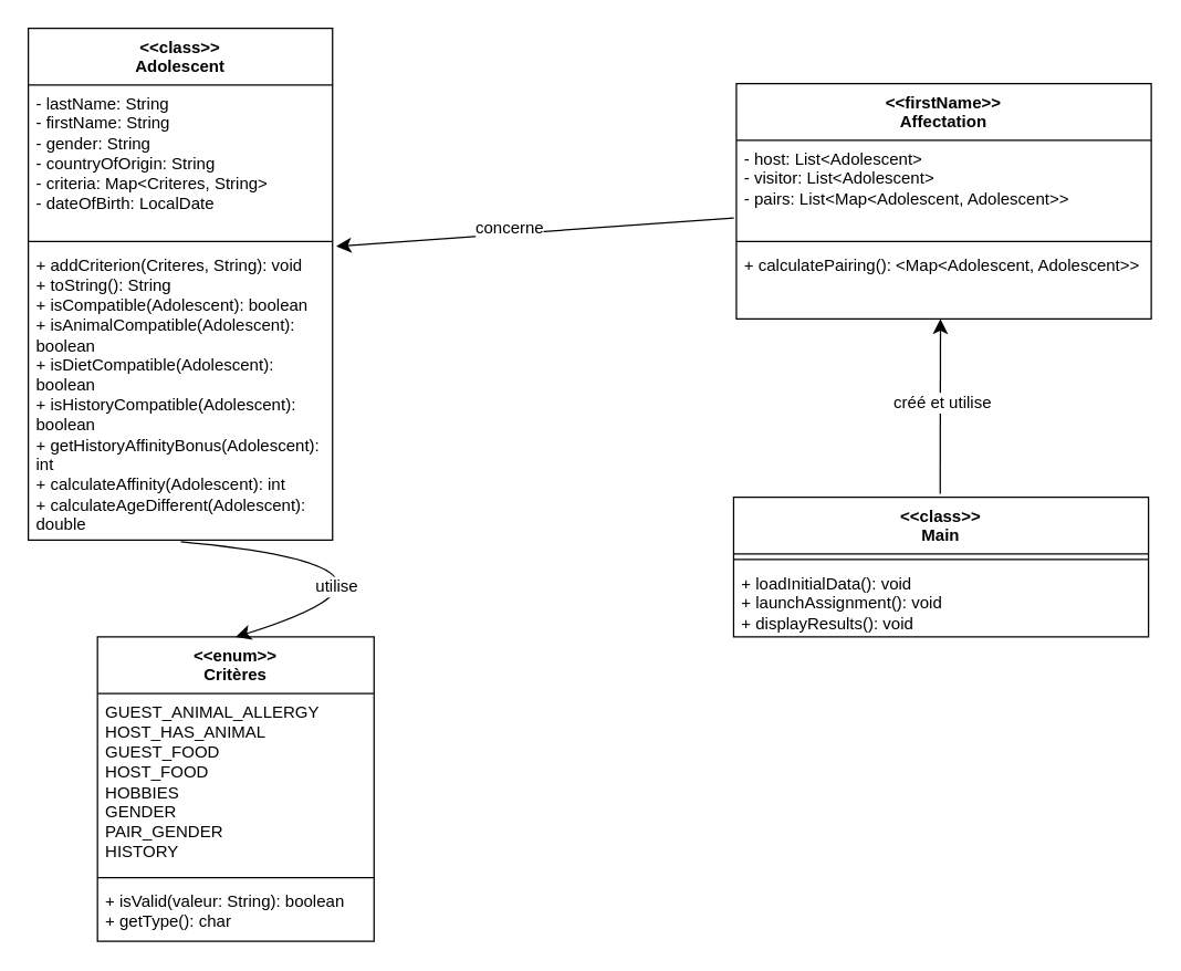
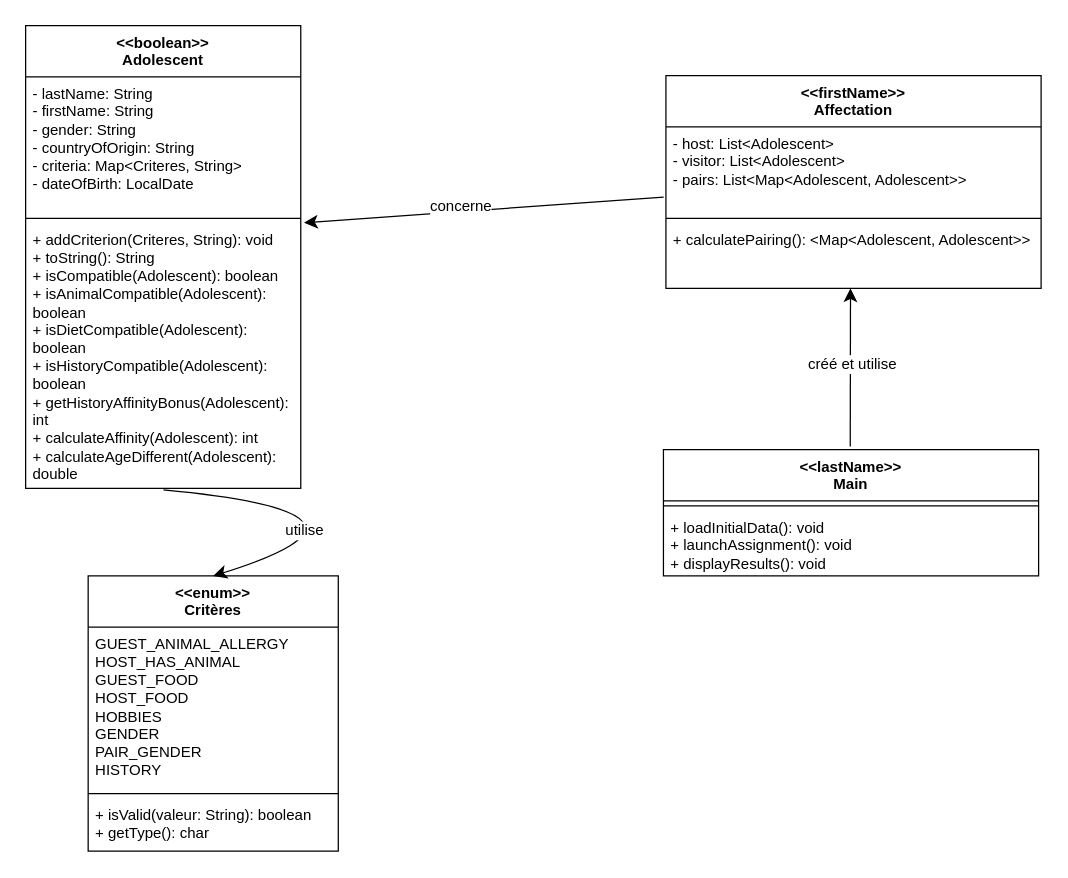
  <mxCell id="0" />
  <mxCell id="1" parent="0" />
  <mxCell id="2" value="&amp;lt;&amp;lt;enum&amp;gt;&amp;gt;&lt;br&gt;Critères" style="swimlane;fontStyle=1;align=center;verticalAlign=top;childLayout=stackLayout;horizontal=1;startSize=41;horizontalStack=0;resizeParent=1;resizeParentMax=0;resizeLast=0;collapsible=1;marginBottom=0;whiteSpace=wrap;html=1;" vertex="1" parent="1"><mxGeometry x="70" y="460" width="200" height="220" as="geometry"><mxRectangle x="400" y="309" width="100" height="30" as="alternateBounds" /></mxGeometry></mxCell>
  <mxCell id="3" value="&lt;div&gt;GUEST_ANIMAL_ALLERGY&lt;br&gt;HOST_HAS_ANIMAL&lt;br&gt;GUEST_FOOD&lt;br&gt;HOST_FOOD&lt;br&gt;HOBBIES&lt;br&gt;GENDER&lt;br&gt;PAIR_GENDER&lt;br&gt;HISTORY&lt;/div&gt;" style="text;strokeColor=none;fillColor=none;align=left;verticalAlign=top;spacingLeft=4;spacingRight=4;overflow=hidden;rotatable=0;points=[[0,0.5],[1,0.5]];portConstraint=eastwest;whiteSpace=wrap;html=1;" vertex="1" parent="2"><mxGeometry y="41" width="200" height="129" as="geometry" /></mxCell>
  <mxCell id="4" value="" style="line;strokeWidth=1;fillColor=none;align=left;verticalAlign=middle;spacingTop=-1;spacingLeft=3;spacingRight=3;rotatable=0;labelPosition=right;points=[];portConstraint=eastwest;strokeColor=inherit;" vertex="1" parent="2"><mxGeometry y="170" width="200" height="8" as="geometry" /></mxCell>
  <mxCell id="5" value="&lt;div&gt;+ isValid(valeur: String): boolean&lt;/div&gt;&lt;div&gt;+ getType(): char&lt;/div&gt;&lt;div&gt;&lt;br&gt;&lt;/div&gt;" style="text;strokeColor=none;fillColor=none;align=left;verticalAlign=top;spacingLeft=4;spacingRight=4;overflow=hidden;rotatable=0;points=[[0,0.5],[1,0.5]];portConstraint=eastwest;whiteSpace=wrap;html=1;" vertex="1" parent="2"><mxGeometry y="178" width="200" height="42" as="geometry" /></mxCell>
- <mxCell id="6" value="&amp;lt;&amp;lt;class&amp;gt;&amp;gt;&lt;br&gt;Adolescent" style="swimlane;fontStyle=1;align=center;verticalAlign=top;childLayout=stackLayout;horizontal=1;startSize=41;horizontalStack=0;resizeParent=1;resizeParentMax=0;resizeLast=0;collapsible=1;marginBottom=0;whiteSpace=wrap;html=1;" vertex="1" parent="1"><mxGeometry x="20" y="20" width="220" height="370" as="geometry"><mxRectangle x="400" y="309" width="100" height="30" as="alternateBounds" /></mxGeometry></mxCell>
+ <mxCell id="6" value="&amp;lt;&amp;lt;boolean&amp;gt;&amp;gt;&lt;br&gt;Adolescent" style="swimlane;fontStyle=1;align=center;verticalAlign=top;childLayout=stackLayout;horizontal=1;startSize=41;horizontalStack=0;resizeParent=1;resizeParentMax=0;resizeLast=0;collapsible=1;marginBottom=0;whiteSpace=wrap;html=1;" vertex="1" parent="1"><mxGeometry x="20" y="20" width="220" height="370" as="geometry"><mxRectangle x="400" y="309" width="100" height="30" as="alternateBounds" /></mxGeometry></mxCell>
  <mxCell id="7" value="&lt;div&gt;- lastName: String&lt;/div&gt;&lt;div&gt;- firstName: String&lt;/div&gt;&lt;div&gt;- gender: String&lt;/div&gt;&lt;div&gt;- countryOfOrigin: String&lt;/div&gt;&lt;div&gt;- criteria: Map&amp;lt;Criteres, String&amp;gt;&lt;/div&gt;&lt;div&gt;- dateOfBirth: LocalDate&lt;/div&gt;" style="text;strokeColor=none;fillColor=none;align=left;verticalAlign=top;spacingLeft=4;spacingRight=4;overflow=hidden;rotatable=0;points=[[0,0.5],[1,0.5]];portConstraint=eastwest;whiteSpace=wrap;html=1;" vertex="1" parent="6"><mxGeometry y="41" width="220" height="109" as="geometry" /></mxCell>
  <mxCell id="8" value="" style="line;strokeWidth=1;fillColor=none;align=left;verticalAlign=middle;spacingTop=-1;spacingLeft=3;spacingRight=3;rotatable=0;labelPosition=right;points=[];portConstraint=eastwest;strokeColor=inherit;" vertex="1" parent="6"><mxGeometry y="150" width="220" height="8" as="geometry" /></mxCell>
  <mxCell id="9" value="&lt;div&gt;+ addCriterion(Criteres, String): void&lt;/div&gt;&lt;div&gt;+ toString(): String&lt;/div&gt;&lt;div&gt;+ isCompatible(Adolescent): boolean&lt;/div&gt;&lt;div&gt;+ isAnimalCompatible(Adolescent): boolean&lt;/div&gt;&lt;div&gt;+ isDietCompatible(Adolescent): boolean&lt;/div&gt;&lt;div&gt;+ isHistoryCompatible(Adolescent): boolean&lt;/div&gt;&lt;div&gt;+ getHistoryAffinityBonus(Adolescent): int&lt;/div&gt;&lt;div&gt;+ calculateAffinity(Adolescent): int&lt;/div&gt;&lt;div&gt;+ calculateAgeDifferent(Adolescent): double&lt;/div&gt;&lt;div&gt;&lt;br&gt;&lt;/div&gt;" style="text;strokeColor=none;fillColor=none;align=left;verticalAlign=top;spacingLeft=4;spacingRight=4;overflow=hidden;rotatable=0;points=[[0,0.5],[1,0.5]];portConstraint=eastwest;whiteSpace=wrap;html=1;" vertex="1" parent="6"><mxGeometry y="158" width="220" height="212" as="geometry" /></mxCell>
  <mxCell id="10" value="&amp;lt;&amp;lt;firstName&amp;gt;&amp;gt;&lt;br&gt;Affectation" style="swimlane;fontStyle=1;align=center;verticalAlign=top;childLayout=stackLayout;horizontal=1;startSize=41;horizontalStack=0;resizeParent=1;resizeParentMax=0;resizeLast=0;collapsible=1;marginBottom=0;whiteSpace=wrap;html=1;" vertex="1" parent="1"><mxGeometry x="532" y="60" width="300" height="170" as="geometry"><mxRectangle x="400" y="309" width="100" height="30" as="alternateBounds" /></mxGeometry></mxCell>
  <mxCell id="11" value="&lt;div&gt;- host: List&amp;lt;Adolescent&amp;gt;&lt;/div&gt;&lt;div&gt;- visitor: List&amp;lt;Adolescent&amp;gt;&lt;/div&gt;- pairs: List&amp;lt;Map&amp;lt;Adolescent, Adolescent&amp;gt;&amp;gt;" style="text;strokeColor=none;fillColor=none;align=left;verticalAlign=top;spacingLeft=4;spacingRight=4;overflow=hidden;rotatable=0;points=[[0,0.5],[1,0.5]];portConstraint=eastwest;whiteSpace=wrap;html=1;" vertex="1" parent="10"><mxGeometry y="41" width="300" height="69" as="geometry" /></mxCell>
  <mxCell id="12" value="" style="line;strokeWidth=1;fillColor=none;align=left;verticalAlign=middle;spacingTop=-1;spacingLeft=3;spacingRight=3;rotatable=0;labelPosition=right;points=[];portConstraint=eastwest;strokeColor=inherit;" vertex="1" parent="10"><mxGeometry y="110" width="300" height="8" as="geometry" /></mxCell>
  <mxCell id="13" value="&lt;div&gt;+ calculatePairing(): &amp;lt;Map&amp;lt;Adolescent, Adolescent&amp;gt;&amp;gt;&lt;/div&gt;&lt;div&gt;&lt;br&gt;&lt;/div&gt;" style="text;strokeColor=none;fillColor=none;align=left;verticalAlign=top;spacingLeft=4;spacingRight=4;overflow=hidden;rotatable=0;points=[[0,0.5],[1,0.5]];portConstraint=eastwest;whiteSpace=wrap;html=1;" vertex="1" parent="10"><mxGeometry y="118" width="300" height="52" as="geometry" /></mxCell>
- <mxCell id="14" value="&amp;lt;&amp;lt;class&amp;gt;&amp;gt;&lt;br&gt;Main" style="swimlane;fontStyle=1;align=center;verticalAlign=top;childLayout=stackLayout;horizontal=1;startSize=41;horizontalStack=0;resizeParent=1;resizeParentMax=0;resizeLast=0;collapsible=1;marginBottom=0;whiteSpace=wrap;html=1;" vertex="1" parent="1"><mxGeometry x="530" y="359" width="300" height="101" as="geometry"><mxRectangle x="400" y="309" width="100" height="30" as="alternateBounds" /></mxGeometry></mxCell>
+ <mxCell id="14" value="&amp;lt;&amp;lt;lastName&amp;gt;&amp;gt;&lt;br&gt;Main" style="swimlane;fontStyle=1;align=center;verticalAlign=top;childLayout=stackLayout;horizontal=1;startSize=41;horizontalStack=0;resizeParent=1;resizeParentMax=0;resizeLast=0;collapsible=1;marginBottom=0;whiteSpace=wrap;html=1;" vertex="1" parent="1"><mxGeometry x="530" y="359" width="300" height="101" as="geometry"><mxRectangle x="400" y="309" width="100" height="30" as="alternateBounds" /></mxGeometry></mxCell>
  <mxCell id="15" value="" style="line;strokeWidth=1;fillColor=none;align=left;verticalAlign=middle;spacingTop=-1;spacingLeft=3;spacingRight=3;rotatable=0;labelPosition=right;points=[];portConstraint=eastwest;strokeColor=inherit;" vertex="1" parent="14"><mxGeometry y="41" width="300" height="8" as="geometry" /></mxCell>
  <mxCell id="16" value="&lt;div&gt;+ loadInitialData(): void&lt;br&gt;+ launchAssignment(): void&lt;br&gt;+ displayResults(): void&lt;/div&gt;&lt;div&gt;&lt;br&gt;&lt;/div&gt;" style="text;strokeColor=none;fillColor=none;align=left;verticalAlign=top;spacingLeft=4;spacingRight=4;overflow=hidden;rotatable=0;points=[[0,0.5],[1,0.5]];portConstraint=eastwest;whiteSpace=wrap;html=1;" vertex="1" parent="14"><mxGeometry y="49" width="300" height="52" as="geometry" /></mxCell>
  <mxCell id="17" value="" style="endArrow=classic;html=1;rounded=0;fontSize=12;startSize=8;endSize=8;curved=1;exitX=0.501;exitY=1.006;exitDx=0;exitDy=0;exitPerimeter=0;entryX=0.5;entryY=0;entryDx=0;entryDy=0;" edge="1" parent="1" source="9" target="2"><mxGeometry width="50" height="50" relative="1" as="geometry"><mxPoint x="200" y="440" as="sourcePoint" /><mxPoint x="560" y="370" as="targetPoint" /><Array as="points"><mxPoint x="330" y="410" /></Array></mxGeometry></mxCell>
  <mxCell id="18" value="utilise" style="edgeLabel;html=1;align=center;verticalAlign=middle;resizable=0;points=[];fontSize=12;" vertex="1" connectable="0" parent="17"><mxGeometry x="0.572" y="-13" relative="1" as="geometry"><mxPoint x="1" as="offset" /></mxGeometry></mxCell>
  <mxCell id="19" value="" style="endArrow=classic;html=1;rounded=0;fontSize=12;startSize=8;endSize=8;curved=1;exitX=0.5;exitY=0;exitDx=0;exitDy=0;entryX=0.494;entryY=1.05;entryDx=0;entryDy=0;entryPerimeter=0;" edge="1" parent="1"><mxGeometry width="50" height="50" relative="1" as="geometry"><mxPoint x="679.38" y="356.4" as="sourcePoint" /><mxPoint x="679.58" y="230" as="targetPoint" /></mxGeometry></mxCell>
  <mxCell id="20" value="créé et utilise" style="edgeLabel;html=1;align=center;verticalAlign=middle;resizable=0;points=[];fontSize=12;" vertex="1" connectable="0" parent="19"><mxGeometry x="-0.258" y="2" relative="1" as="geometry"><mxPoint x="3" y="-19" as="offset" /></mxGeometry></mxCell>
  <mxCell id="21" value="" style="endArrow=classic;html=1;rounded=0;fontSize=12;startSize=8;endSize=8;curved=1;exitX=-0.006;exitY=0.812;exitDx=0;exitDy=0;entryX=1.012;entryY=-0.002;entryDx=0;entryDy=0;entryPerimeter=0;exitPerimeter=0;" edge="1" parent="1" source="11" target="9"><mxGeometry width="50" height="50" relative="1" as="geometry"><mxPoint x="380" y="210" as="sourcePoint" /><mxPoint x="430" y="160" as="targetPoint" /></mxGeometry></mxCell>
  <mxCell id="22" value="&lt;div&gt;concerne&lt;/div&gt;" style="edgeLabel;html=1;align=center;verticalAlign=middle;resizable=0;points=[];fontSize=12;" vertex="1" connectable="0" parent="21"><mxGeometry x="0.128" y="-4" relative="1" as="geometry"><mxPoint as="offset" /></mxGeometry></mxCell>
